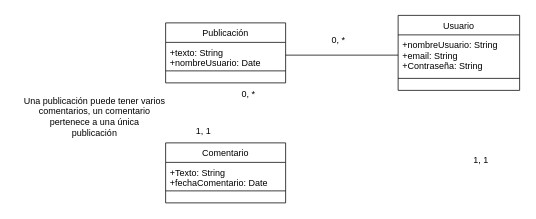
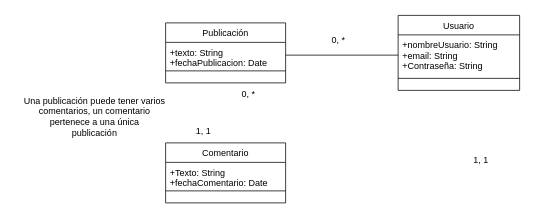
  <mxCell id="0" />
  <mxCell id="1" parent="0" />
  <mxCell id="2" value="Usuario" style="swimlane;fontStyle=0;align=center;verticalAlign=top;childLayout=stackLayout;horizontal=1;startSize=26;horizontalStack=0;resizeParent=1;resizeLast=0;collapsible=1;marginBottom=0;rounded=0;shadow=0;strokeWidth=1;" vertex="1" parent="1"><mxGeometry x="530" y="20" width="162" height="100" as="geometry"><mxRectangle x="550" y="140" width="160" height="26" as="alternateBounds" /></mxGeometry></mxCell>
  <mxCell id="3" value="+nombreUsuario: String&#10;+email: String&#10;+Contraseña: String" style="text;align=left;verticalAlign=top;spacingLeft=4;spacingRight=4;overflow=hidden;rotatable=0;points=[[0,0.5],[1,0.5]];portConstraint=eastwest;" vertex="1" parent="2"><mxGeometry y="26" width="162" height="54" as="geometry" /></mxCell>
  <mxCell id="4" value="" style="line;html=1;strokeWidth=1;align=left;verticalAlign=middle;spacingTop=-1;spacingLeft=3;spacingRight=3;rotatable=0;labelPosition=right;points=[];portConstraint=eastwest;" vertex="1" parent="2"><mxGeometry y="80" width="162" height="8" as="geometry" /></mxCell>
  <mxCell id="5" value="Publicación" style="swimlane;fontStyle=0;align=center;verticalAlign=top;childLayout=stackLayout;horizontal=1;startSize=26;horizontalStack=0;resizeParent=1;resizeLast=0;collapsible=1;marginBottom=0;rounded=0;shadow=0;strokeWidth=1;" vertex="1" parent="1"><mxGeometry x="220" y="30" width="160" height="80" as="geometry"><mxRectangle x="550" y="140" width="160" height="26" as="alternateBounds" /></mxGeometry></mxCell>
- <mxCell id="6" value="+texto: String&#10;+nombreUsuario: Date" style="text;align=left;verticalAlign=top;spacingLeft=4;spacingRight=4;overflow=hidden;rotatable=0;points=[[0,0.5],[1,0.5]];portConstraint=eastwest;" vertex="1" parent="5"><mxGeometry y="26" width="160" height="34" as="geometry" /></mxCell>
+ <mxCell id="6" value="+texto: String&#10;+fechaPublicacion: Date" style="text;align=left;verticalAlign=top;spacingLeft=4;spacingRight=4;overflow=hidden;rotatable=0;points=[[0,0.5],[1,0.5]];portConstraint=eastwest;" vertex="1" parent="5"><mxGeometry y="26" width="160" height="34" as="geometry" /></mxCell>
  <mxCell id="7" value="" style="line;html=1;strokeWidth=1;align=left;verticalAlign=middle;spacingTop=-1;spacingLeft=3;spacingRight=3;rotatable=0;labelPosition=right;points=[];portConstraint=eastwest;" vertex="1" parent="5"><mxGeometry y="60" width="160" height="8" as="geometry" /></mxCell>
  <mxCell id="8" value="Comentario" style="swimlane;fontStyle=0;align=center;verticalAlign=top;childLayout=stackLayout;horizontal=1;startSize=26;horizontalStack=0;resizeParent=1;resizeLast=0;collapsible=1;marginBottom=0;rounded=0;shadow=0;strokeWidth=1;" vertex="1" parent="1"><mxGeometry x="220" y="190" width="160" height="80" as="geometry"><mxRectangle x="550" y="140" width="160" height="26" as="alternateBounds" /></mxGeometry></mxCell>
  <mxCell id="9" value="+Texto: String&#10;+fechaComentario: Date" style="text;align=left;verticalAlign=top;spacingLeft=4;spacingRight=4;overflow=hidden;rotatable=0;points=[[0,0.5],[1,0.5]];portConstraint=eastwest;" vertex="1" parent="8"><mxGeometry y="26" width="160" height="34" as="geometry" /></mxCell>
  <mxCell id="10" value="" style="line;html=1;strokeWidth=1;align=left;verticalAlign=middle;spacingTop=-1;spacingLeft=3;spacingRight=3;rotatable=0;labelPosition=right;points=[];portConstraint=eastwest;" vertex="1" parent="8"><mxGeometry y="60" width="160" height="8" as="geometry" /></mxCell>
  <mxCell id="11" style="edgeStyle=orthogonalEdgeStyle;rounded=0;orthogonalLoop=1;jettySize=auto;html=1;exitX=0;exitY=0.5;exitDx=0;exitDy=0;entryX=1;entryY=0.5;entryDx=0;entryDy=0;endArrow=none;startFill=0;" edge="1" parent="1" source="3" target="6"><mxGeometry relative="1" as="geometry" /></mxCell>
  <mxCell id="12" value="0, *" style="text;html=1;align=center;verticalAlign=middle;resizable=0;points=[];autosize=1;strokeColor=none;fillColor=none;" vertex="1" parent="1"><mxGeometry x="430" y="38" width="40" height="30" as="geometry" /></mxCell>
  <mxCell id="13" value="0, *" style="text;html=1;align=center;verticalAlign=middle;resizable=0;points=[];autosize=1;strokeColor=none;fillColor=none;" vertex="1" parent="1"><mxGeometry x="310" y="110" width="40" height="30" as="geometry" /></mxCell>
  <mxCell id="14" value="1, 1" style="text;html=1;align=center;verticalAlign=middle;resizable=0;points=[];autosize=1;strokeColor=none;fillColor=none;" vertex="1" parent="1"><mxGeometry x="620" y="198" width="40" height="30" as="geometry" /></mxCell>
  <mxCell id="15" value="1, 1" style="text;html=1;align=center;verticalAlign=middle;resizable=0;points=[];autosize=1;strokeColor=none;fillColor=none;" vertex="1" parent="1"><mxGeometry x="250" y="160" width="40" height="30" as="geometry" /></mxCell>
  <mxCell id="16" value="Una publicación puede tener varios&lt;div&gt;comentarios, un comentario&lt;/div&gt;&lt;div&gt;pertenece a una única&lt;/div&gt;&lt;div&gt;publicación&lt;/div&gt;" style="text;html=1;align=center;verticalAlign=middle;resizable=0;points=[];autosize=1;strokeColor=none;fillColor=none;" vertex="1" parent="1"><mxGeometry y="120" width="210" height="70" as="geometry" x="20" /></mxCell>
